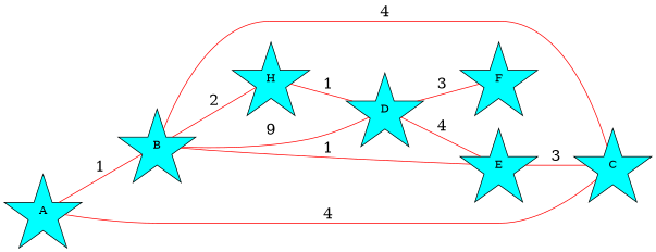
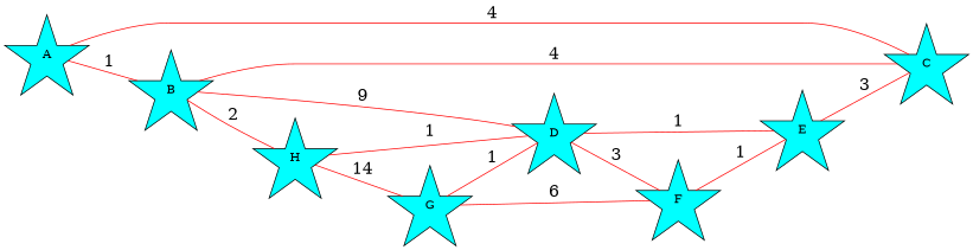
  graph {
    rankdir=LR
    node [fillcolor=aqua shape=star style=filled]
    edge [color=red fontsize="20pt"]
    A
    B
    C
    H
    D
+   G
    F
    E
    A -- B [label=1]
    A -- C [label=4]
    B -- C [label=4]
    B -- H [label=2]
    B -- D [label=9]
    H -- D [label=1]
+   H -- G [label=14]
    D -- F [label=3]
-   D -- E [label=4]
-   B -- E [label=1]
+   D -- E [label=1]
+   G -- D [label=1]
+   G -- F [label=6]
+   F -- E [label=1]
    E -- C [label=3]
  }
